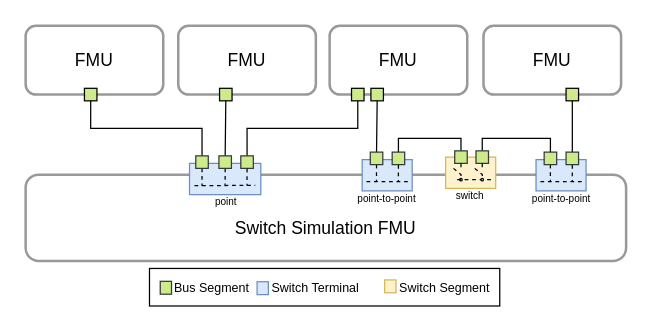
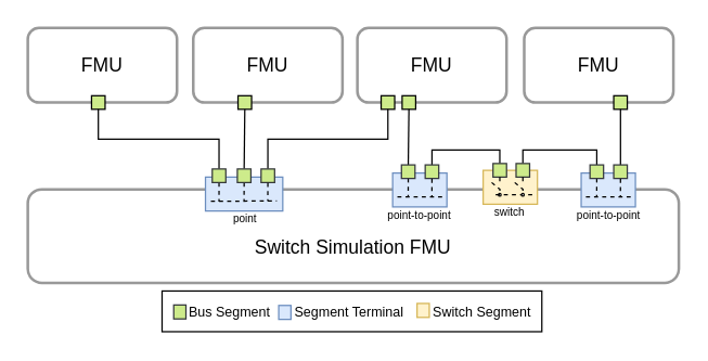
  <mxCell id="0" />
  <mxCell id="1" parent="0" />
  <mxCell id="2" value="Switch Simulation FMU" style="rounded=1;whiteSpace=wrap;html=1;verticalAlign=bottom;fontSize=14;spacing=17;strokeColor=#999999;strokeWidth=2;" parent="1" vertex="1"><mxGeometry x="20" y="139" width="480" height="69" as="geometry" /></mxCell>
  <mxCell id="3" value="FMU" style="rounded=1;whiteSpace=wrap;html=1;verticalAlign=middle;fontSize=14;strokeColor=#999999;strokeWidth=2;" parent="1" vertex="1"><mxGeometry x="142" y="20" width="110" height="55" as="geometry" /></mxCell>
  <mxCell id="4" value="" style="rounded=0;whiteSpace=wrap;html=1;fillColor=#cdeb8b;strokeColor=#000000;strokeWidth=1;" parent="1" vertex="1"><mxGeometry x="175" y="70" width="10" height="10" as="geometry" /></mxCell>
  <mxCell id="5" value="FMU" style="rounded=1;whiteSpace=wrap;html=1;verticalAlign=middle;fontSize=14;strokeColor=#999999;strokeWidth=2;" parent="1" vertex="1"><mxGeometry x="263" y="20" width="110" height="55" as="geometry" /></mxCell>
  <mxCell id="6" value="" style="rounded=0;whiteSpace=wrap;html=1;direction=south;fillColor=#cdeb8b;strokeColor=#000000;strokeWidth=1;" parent="1" vertex="1"><mxGeometry x="280.5" y="70" width="10" height="10" as="geometry" /></mxCell>
  <mxCell id="7" value="" style="rounded=0;whiteSpace=wrap;html=1;fillColor=#cdeb8b;strokeColor=#000000;strokeWidth=1;" parent="1" vertex="1"><mxGeometry x="296" y="70" width="10" height="10" as="geometry" /></mxCell>
  <mxCell id="8" value="FMU" style="rounded=1;whiteSpace=wrap;html=1;verticalAlign=middle;fontSize=14;strokeColor=#999999;strokeWidth=2;" parent="1" vertex="1"><mxGeometry x="386" y="20" width="110" height="55" as="geometry" /></mxCell>
  <mxCell id="9" value="" style="rounded=0;whiteSpace=wrap;html=1;fillColor=#cdeb8b;strokeColor=#000000;strokeWidth=1;" parent="1" vertex="1"><mxGeometry x="452" y="70" width="10" height="10" as="geometry" /></mxCell>
  <mxCell id="10" value="" style="endArrow=none;html=1;rounded=0;entryX=0.5;entryY=1;entryDx=0;entryDy=0;exitX=0.5;exitY=0;exitDx=0;exitDy=0;" parent="1" source="17" target="7" edge="1"><mxGeometry width="50" height="50" relative="1" as="geometry"><mxPoint x="301" y="122" as="sourcePoint" /><mxPoint x="394" y="130" as="targetPoint" /></mxGeometry></mxCell>
  <mxCell id="11" value="" style="endArrow=none;html=1;rounded=0;exitX=0.5;exitY=0;exitDx=0;exitDy=0;entryX=0.5;entryY=0;entryDx=0;entryDy=0;edgeStyle=orthogonalEdgeStyle;" parent="1" source="16" target="48" edge="1"><mxGeometry width="50" height="50" relative="1" as="geometry"><mxPoint x="333" y="135" as="sourcePoint" /><mxPoint x="383" y="85" as="targetPoint" /></mxGeometry></mxCell>
  <mxCell id="12" value="" style="rounded=0;whiteSpace=wrap;html=1;" parent="1" vertex="1"><mxGeometry x="295.5" y="128" width="10" height="8.333" as="geometry" /></mxCell>
  <mxCell id="13" value="" style="rounded=0;whiteSpace=wrap;html=1;fillColor=#dae8fc;strokeColor=#6c8ebf;" parent="1" vertex="1"><mxGeometry x="289" y="127" width="40" height="25" as="geometry" /></mxCell>
  <mxCell id="14" value="" style="endArrow=none;html=1;rounded=0;dashed=1;" parent="1" edge="1"><mxGeometry width="50" height="50" relative="1" as="geometry"><mxPoint x="292.5" y="144.667" as="sourcePoint" /><mxPoint x="326.5" y="144.667" as="targetPoint" /></mxGeometry></mxCell>
  <mxCell id="15" value="" style="endArrow=none;html=1;rounded=0;exitX=0.5;exitY=1;exitDx=0;exitDy=0;dashed=1;" parent="1" source="17" edge="1"><mxGeometry width="50" height="50" relative="1" as="geometry"><mxPoint x="300.44" y="136.333" as="sourcePoint" /><mxPoint x="300.5" y="144.667" as="targetPoint" /><Array as="points"><mxPoint x="300.44" y="144.667" /></Array></mxGeometry></mxCell>
  <mxCell id="16" value="" style="rounded=0;whiteSpace=wrap;html=1;fillColor=#cdeb8b;strokeColor=#36393d;" parent="1" vertex="1"><mxGeometry x="313" y="121" width="10" height="10" as="geometry" /></mxCell>
  <mxCell id="17" value="" style="rounded=0;whiteSpace=wrap;html=1;fillColor=#cdeb8b;strokeColor=#36393d;" parent="1" vertex="1"><mxGeometry x="295.5" y="121" width="10" height="10" as="geometry" /></mxCell>
  <mxCell id="18" value="" style="endArrow=none;html=1;rounded=0;exitX=0.5;exitY=1;exitDx=0;exitDy=0;dashed=1;" parent="1" edge="1"><mxGeometry width="50" height="50" relative="1" as="geometry"><mxPoint x="318" y="131.333" as="sourcePoint" /><mxPoint x="318" y="144.667" as="targetPoint" /><Array as="points"><mxPoint x="317.94" y="144.667" /></Array></mxGeometry></mxCell>
  <mxCell id="19" value="" style="endArrow=none;html=1;rounded=0;entryX=0.5;entryY=1;entryDx=0;entryDy=0;exitX=0.5;exitY=0;exitDx=0;exitDy=0;" parent="1" source="31" target="9" edge="1"><mxGeometry width="50" height="50" relative="1" as="geometry"><mxPoint x="360" y="148" as="sourcePoint" /><mxPoint x="410" y="98" as="targetPoint" /></mxGeometry></mxCell>
  <mxCell id="20" value="" style="endArrow=none;html=1;rounded=0;entryX=0.5;entryY=0;entryDx=0;entryDy=0;exitX=0.5;exitY=0;exitDx=0;exitDy=0;edgeStyle=orthogonalEdgeStyle;" parent="1" source="47" target="32" edge="1"><mxGeometry width="50" height="50" relative="1" as="geometry"><mxPoint x="336" y="148" as="sourcePoint" /><mxPoint x="386" y="98" as="targetPoint" /></mxGeometry></mxCell>
  <mxCell id="21" value="FMU" style="rounded=1;whiteSpace=wrap;html=1;verticalAlign=middle;fontSize=14;strokeColor=#999999;strokeWidth=2;" parent="1" vertex="1"><mxGeometry x="20" y="20" width="110" height="55" as="geometry" /></mxCell>
  <mxCell id="22" value="" style="rounded=0;whiteSpace=wrap;html=1;fillColor=#cdeb8b;strokeColor=#000000;strokeWidth=1;" parent="1" vertex="1"><mxGeometry x="67" y="70" width="10" height="10" as="geometry" /></mxCell>
  <mxCell id="23" value="" style="endArrow=none;html=1;rounded=0;exitX=0.5;exitY=0;exitDx=0;exitDy=0;entryX=0.5;entryY=1;entryDx=0;entryDy=0;" parent="1" source="40" target="4" edge="1"><mxGeometry width="50" height="50" relative="1" as="geometry"><mxPoint x="176" y="102" as="sourcePoint" /><mxPoint x="226" y="52" as="targetPoint" /></mxGeometry></mxCell>
  <mxCell id="24" value="" style="endArrow=none;html=1;rounded=0;entryX=0.5;entryY=1;entryDx=0;entryDy=0;exitX=0.5;exitY=0;exitDx=0;exitDy=0;edgeStyle=orthogonalEdgeStyle;" parent="1" source="44" target="22" edge="1"><mxGeometry width="50" height="50" relative="1" as="geometry"><mxPoint x="176" y="102" as="sourcePoint" /><mxPoint x="226" y="52" as="targetPoint" /></mxGeometry></mxCell>
  <mxCell id="25" value="" style="endArrow=none;html=1;rounded=0;entryX=1;entryY=0.5;entryDx=0;entryDy=0;exitX=0.5;exitY=0;exitDx=0;exitDy=0;edgeStyle=orthogonalEdgeStyle;" parent="1" source="39" target="6" edge="1"><mxGeometry width="50" height="50" relative="1" as="geometry"><mxPoint x="171" y="134" as="sourcePoint" /><mxPoint x="82" y="89" as="targetPoint" /></mxGeometry></mxCell>
  <mxCell id="26" value="point-to-point" style="text;align=center;verticalAlign=middle;resizable=0;points=[];autosize=1;strokeColor=none;fillColor=none;fontSize=8;" parent="1" vertex="1"><mxGeometry x="274" y="148" width="70" height="20" as="geometry" /></mxCell>
  <mxCell id="27" value="" style="rounded=0;whiteSpace=wrap;html=1;" parent="1" vertex="1"><mxGeometry x="434.5" y="128" width="10" height="8.333" as="geometry" /></mxCell>
  <mxCell id="28" value="" style="rounded=0;whiteSpace=wrap;html=1;fillColor=#dae8fc;strokeColor=#6c8ebf;" parent="1" vertex="1"><mxGeometry x="428" y="127" width="40" height="25" as="geometry" /></mxCell>
  <mxCell id="29" value="" style="endArrow=none;html=1;rounded=0;dashed=1;" parent="1" edge="1"><mxGeometry width="50" height="50" relative="1" as="geometry"><mxPoint x="431.5" y="144.667" as="sourcePoint" /><mxPoint x="465.5" y="144.667" as="targetPoint" /></mxGeometry></mxCell>
  <mxCell id="30" value="" style="endArrow=none;html=1;rounded=0;exitX=0.5;exitY=1;exitDx=0;exitDy=0;dashed=1;" parent="1" source="32" edge="1"><mxGeometry width="50" height="50" relative="1" as="geometry"><mxPoint x="439.44" y="136.333" as="sourcePoint" /><mxPoint x="439.5" y="144.667" as="targetPoint" /><Array as="points"><mxPoint x="439.44" y="144.667" /></Array></mxGeometry></mxCell>
  <mxCell id="31" value="" style="rounded=0;whiteSpace=wrap;html=1;fillColor=#cdeb8b;strokeColor=#36393d;" parent="1" vertex="1"><mxGeometry x="452" y="121" width="10" height="10" as="geometry" /></mxCell>
  <mxCell id="32" value="" style="rounded=0;whiteSpace=wrap;html=1;fillColor=#cdeb8b;strokeColor=#36393d;" parent="1" vertex="1"><mxGeometry x="434.5" y="121" width="10" height="10" as="geometry" /></mxCell>
  <mxCell id="33" value="" style="endArrow=none;html=1;rounded=0;exitX=0.5;exitY=1;exitDx=0;exitDy=0;dashed=1;" parent="1" edge="1"><mxGeometry width="50" height="50" relative="1" as="geometry"><mxPoint x="457" y="131.333" as="sourcePoint" /><mxPoint x="457" y="144.667" as="targetPoint" /><Array as="points"><mxPoint x="456.94" y="144.667" /></Array></mxGeometry></mxCell>
  <mxCell id="34" value="point-to-point" style="text;html=1;align=center;verticalAlign=middle;resizable=0;points=[];autosize=1;strokeColor=none;fillColor=none;fontSize=8;" parent="1" vertex="1"><mxGeometry x="413" y="148" width="70" height="20" as="geometry" /></mxCell>
  <mxCell id="35" value="" style="rounded=0;whiteSpace=wrap;html=1;" parent="1" vertex="1"><mxGeometry x="174.5" y="131" width="10" height="8.333" as="geometry" /></mxCell>
  <mxCell id="36" value="" style="rounded=0;whiteSpace=wrap;html=1;fillColor=#dae8fc;strokeColor=#6c8ebf;" parent="1" vertex="1"><mxGeometry x="151" y="130" width="57" height="25" as="geometry" /></mxCell>
  <mxCell id="37" value="" style="endArrow=none;html=1;rounded=0;dashed=1;exitX=0.699;exitY=-0.043;exitDx=0;exitDy=0;exitPerimeter=0;" parent="1" edge="1"><mxGeometry width="50" height="50" relative="1" as="geometry"><mxPoint x="155" y="147.71" as="sourcePoint" /><mxPoint x="203.57" y="147.667" as="targetPoint" /></mxGeometry></mxCell>
  <mxCell id="38" value="" style="endArrow=none;html=1;rounded=0;exitX=0.5;exitY=1;exitDx=0;exitDy=0;dashed=1;" parent="1" source="40" edge="1"><mxGeometry width="50" height="50" relative="1" as="geometry"><mxPoint x="179.44" y="139.333" as="sourcePoint" /><mxPoint x="179.5" y="147.667" as="targetPoint" /><Array as="points"><mxPoint x="179.44" y="147.667" /></Array></mxGeometry></mxCell>
  <mxCell id="39" value="" style="rounded=0;whiteSpace=wrap;html=1;fillColor=#cdeb8b;strokeColor=#36393d;" parent="1" vertex="1"><mxGeometry x="192" y="124" width="10" height="10" as="geometry" /></mxCell>
  <mxCell id="40" value="" style="rounded=0;whiteSpace=wrap;html=1;fillColor=#cdeb8b;strokeColor=#36393d;" parent="1" vertex="1"><mxGeometry x="174.5" y="124" width="10" height="10" as="geometry" /></mxCell>
  <mxCell id="41" value="" style="endArrow=none;html=1;rounded=0;exitX=0.5;exitY=1;exitDx=0;exitDy=0;dashed=1;" parent="1" edge="1"><mxGeometry width="50" height="50" relative="1" as="geometry"><mxPoint x="197" y="134.333" as="sourcePoint" /><mxPoint x="197" y="147.667" as="targetPoint" /><Array as="points"><mxPoint x="196.94" y="147.667" /></Array></mxGeometry></mxCell>
  <mxCell id="42" value="" style="endArrow=none;html=1;rounded=0;exitX=0.5;exitY=1;exitDx=0;exitDy=0;dashed=1;" parent="1" edge="1"><mxGeometry width="50" height="50" relative="1" as="geometry"><mxPoint x="161" y="134" as="sourcePoint" /><mxPoint x="161" y="148" as="targetPoint" /></mxGeometry></mxCell>
  <mxCell id="43" value="" style="endArrow=none;html=1;rounded=0;exitX=0.5;exitY=1;exitDx=0;exitDy=0;dashed=1;" parent="1" target="44" edge="1"><mxGeometry width="50" height="50" relative="1" as="geometry"><mxPoint x="162.56" y="134" as="sourcePoint" /><mxPoint x="162.06" y="147.667" as="targetPoint" /><Array as="points" /></mxGeometry></mxCell>
  <mxCell id="44" value="" style="rounded=0;whiteSpace=wrap;html=1;fillColor=#cdeb8b;strokeColor=#36393d;" parent="1" vertex="1"><mxGeometry x="156" y="124" width="10" height="10" as="geometry" /></mxCell>
  <mxCell id="45" value="point" style="text;html=1;align=center;verticalAlign=middle;resizable=0;points=[];autosize=1;strokeColor=none;fillColor=none;fontSize=8;" parent="1" vertex="1"><mxGeometry x="150" y="151" width="60" height="20" as="geometry" /></mxCell>
  <mxCell id="46" value="" style="rounded=0;whiteSpace=wrap;html=1;fillColor=#fff2cc;strokeColor=#d6b656;rotation=-180;container=0;" parent="1" vertex="1"><mxGeometry x="355.745" y="125" width="40" height="25" as="geometry" /></mxCell>
  <mxCell id="47" value="" style="rounded=0;whiteSpace=wrap;html=1;fillColor=#cdeb8b;strokeColor=#36393d;rotation=-360;container=0;" parent="1" vertex="1"><mxGeometry x="379.997" y="120" width="10" height="10" as="geometry" /></mxCell>
  <mxCell id="48" value="" style="rounded=0;whiteSpace=wrap;html=1;fillColor=#cdeb8b;strokeColor=#36393d;rotation=-360;container=0;" parent="1" vertex="1"><mxGeometry x="363.003" y="120" width="10" height="10" as="geometry" /></mxCell>
  <mxCell id="49" value="" style="endArrow=none;html=1;rounded=0;exitX=0.5;exitY=1;exitDx=0;exitDy=0;dashed=1;" parent="1" source="47" edge="1"><mxGeometry width="50" height="50" relative="1" as="geometry"><mxPoint x="385.941" y="127" as="sourcePoint" /><mxPoint x="385" y="135" as="targetPoint" /><Array as="points" /></mxGeometry></mxCell>
  <mxCell id="50" value="" style="endArrow=none;html=1;rounded=0;dashed=1;exitX=0.5;exitY=1;exitDx=0;exitDy=0;" parent="1" source="48" edge="1"><mxGeometry width="50" height="50" relative="1" as="geometry"><mxPoint x="368.686" y="127" as="sourcePoint" /><mxPoint x="368" y="135" as="targetPoint" /><Array as="points" /></mxGeometry></mxCell>
  <mxCell id="51" value="" style="endArrow=none;html=1;rounded=0;dashed=1;" parent="1" edge="1"><mxGeometry width="50" height="50" relative="1" as="geometry"><mxPoint x="362" y="134" as="sourcePoint" /><mxPoint x="368.039" y="141" as="targetPoint" /><Array as="points"><mxPoint x="368.039" y="139" /></Array></mxGeometry></mxCell>
  <mxCell id="52" value="" style="ellipse;whiteSpace=wrap;html=1;rotation=-360;container=0;" parent="1" vertex="1"><mxGeometry x="366.999" y="142" width="1.941" height="2" as="geometry" /></mxCell>
  <mxCell id="53" value="" style="endArrow=none;html=1;rounded=0;dashed=1;exitX=-1.065;exitY=0.469;exitDx=0;exitDy=0;exitPerimeter=0;entryX=0.033;entryY=0.281;entryDx=0;entryDy=0;entryPerimeter=0;" parent="1" source="52" target="46" edge="1"><mxGeometry width="50" height="50" relative="1" as="geometry"><mxPoint x="1414" y="754" as="sourcePoint" /><mxPoint x="1442.569" y="754" as="targetPoint" /><Array as="points"><mxPoint x="368" y="143" /></Array></mxGeometry></mxCell>
  <mxCell id="54" value="" style="ellipse;whiteSpace=wrap;html=1;rotation=-360;strokeWidth=1;container=0;" parent="1" vertex="1"><mxGeometry x="384.001" y="142" width="1.941" height="2" as="geometry" /></mxCell>
  <mxCell id="55" value="" style="endArrow=none;html=1;rounded=0;dashed=1;" parent="1" edge="1"><mxGeometry width="50" height="50" relative="1" as="geometry"><mxPoint x="379" y="134" as="sourcePoint" /><mxPoint x="385" y="141" as="targetPoint" /><Array as="points"><mxPoint x="385.039" y="139" /></Array></mxGeometry></mxCell>
  <mxCell id="56" value="switch" style="text;html=1;align=center;verticalAlign=middle;resizable=0;points=[];autosize=1;strokeColor=none;fillColor=none;fontSize=8;container=0;" parent="1" vertex="1"><mxGeometry x="349.75" y="146" width="50" height="20" as="geometry" /></mxCell>
  <mxCell id="57" value="" style="rounded=0;whiteSpace=wrap;html=1;container=0;" vertex="1" parent="1"><mxGeometry x="119" y="214" width="280" height="30" as="geometry" /></mxCell>
  <mxCell id="58" value="Bus Segment" style="text;html=1;align=left;verticalAlign=middle;resizable=0;points=[];autosize=1;strokeColor=none;fillColor=none;fontSize=10;container=0;" vertex="1" parent="1"><mxGeometry x="137.41" y="214" width="80" height="30" as="geometry" /></mxCell>
  <mxCell id="59" value="" style="rounded=0;whiteSpace=wrap;html=1;fillColor=#cdeb8b;strokeColor=#36393d;container=0;" vertex="1" parent="1"><mxGeometry x="127.59" y="224.294" width="9.016" height="10.294" as="geometry" /></mxCell>
  <mxCell id="60" value="" style="rounded=0;whiteSpace=wrap;html=1;fillColor=#dae8fc;strokeColor=#6c8ebf;container=0;" vertex="1" parent="1"><mxGeometry x="205" y="224.642" width="9.016" height="10.294" as="geometry" /></mxCell>
  <mxCell id="61" value="" style="rounded=0;whiteSpace=wrap;html=1;fillColor=#fff2cc;strokeColor=#d6b656;container=0;" vertex="1" parent="1"><mxGeometry x="307" y="223.171" width="9.016" height="10.294" as="geometry" /></mxCell>
  <mxCell id="62" value="Switch Segment" style="text;html=1;align=left;verticalAlign=middle;resizable=0;points=[];autosize=1;strokeColor=none;fillColor=none;fontSize=10;container=0;" vertex="1" parent="1"><mxGeometry x="316.82" y="216.994" width="88" height="24" as="geometry" /></mxCell>
- <mxCell id="63" value="Switch Terminal" style="text;html=1;align=left;verticalAlign=middle;resizable=0;points=[];autosize=1;strokeColor=none;fillColor=none;fontSize=10;container=0;" vertex="1" parent="1"><mxGeometry x="214.82" y="217.436" width="98" height="24" as="geometry" /></mxCell>
+ <mxCell id="63" value="Segment Terminal" style="text;html=1;align=left;verticalAlign=middle;resizable=0;points=[];autosize=1;strokeColor=none;fillColor=none;fontSize=10;container=0;" vertex="1" parent="1"><mxGeometry x="214.82" y="217.436" width="98" height="24" as="geometry" /></mxCell>
